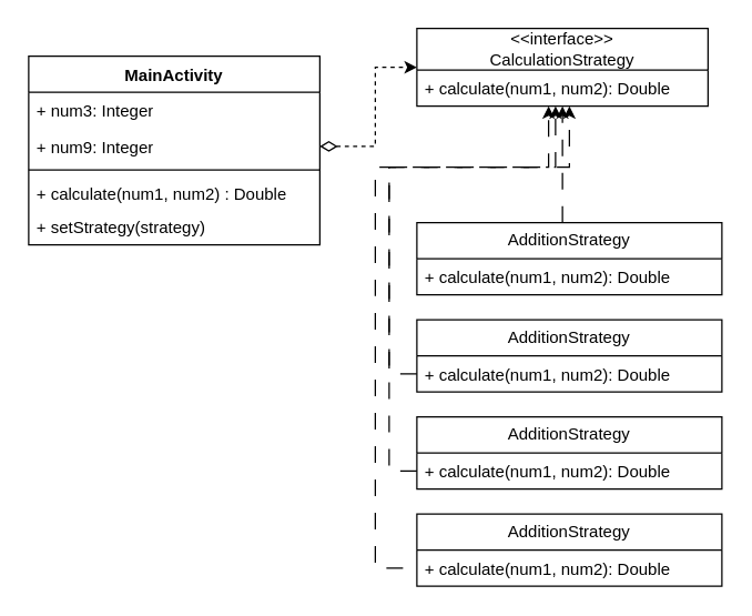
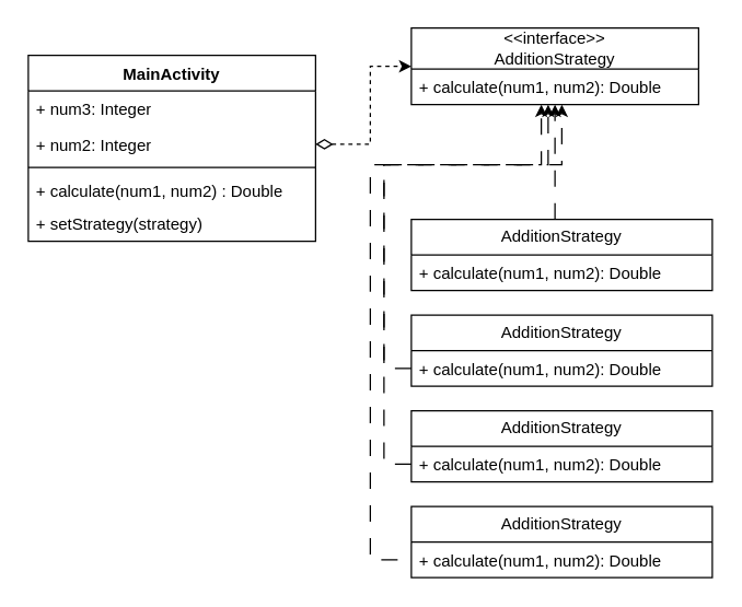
  <mxCell id="0" />
  <mxCell id="1" parent="0" />
  <mxCell id="2" value="MainActivity" style="swimlane;fontStyle=1;align=center;verticalAlign=top;childLayout=stackLayout;horizontal=1;startSize=26;horizontalStack=0;resizeParent=1;resizeParentMax=0;resizeLast=0;collapsible=1;marginBottom=0;whiteSpace=wrap;html=1;" vertex="1" parent="1"><mxGeometry x="20" y="40" width="210" height="136" as="geometry" /></mxCell>
  <mxCell id="3" value="+ num3: Integer" style="text;strokeColor=none;fillColor=none;align=left;verticalAlign=top;spacingLeft=4;spacingRight=4;overflow=hidden;rotatable=0;points=[[0,0.5],[1,0.5]];portConstraint=eastwest;whiteSpace=wrap;html=1;" vertex="1" parent="2"><mxGeometry y="26" width="210" height="26" as="geometry" /></mxCell>
- <mxCell id="4" value="+ num9: Integer" style="text;strokeColor=none;fillColor=none;align=left;verticalAlign=top;spacingLeft=4;spacingRight=4;overflow=hidden;rotatable=0;points=[[0,0.5],[1,0.5]];portConstraint=eastwest;whiteSpace=wrap;html=1;" vertex="1" parent="2"><mxGeometry y="52" width="210" height="26" as="geometry" /></mxCell>
+ <mxCell id="4" value="+ num2: Integer" style="text;strokeColor=none;fillColor=none;align=left;verticalAlign=top;spacingLeft=4;spacingRight=4;overflow=hidden;rotatable=0;points=[[0,0.5],[1,0.5]];portConstraint=eastwest;whiteSpace=wrap;html=1;" vertex="1" parent="2"><mxGeometry y="52" width="210" height="26" as="geometry" /></mxCell>
  <mxCell id="5" value="" style="line;strokeWidth=1;fillColor=none;align=left;verticalAlign=middle;spacingTop=-1;spacingLeft=3;spacingRight=3;rotatable=0;labelPosition=right;points=[];portConstraint=eastwest;strokeColor=inherit;" vertex="1" parent="2"><mxGeometry y="78" width="210" height="8" as="geometry" /></mxCell>
  <mxCell id="6" value="+ calculate(num1, num2) : Double" style="text;strokeColor=none;fillColor=none;align=left;verticalAlign=top;spacingLeft=4;spacingRight=4;overflow=hidden;rotatable=0;points=[[0,0.5],[1,0.5]];portConstraint=eastwest;whiteSpace=wrap;html=1;" vertex="1" parent="2"><mxGeometry y="86" width="210" height="24" as="geometry" /></mxCell>
  <mxCell id="7" value="+ setStrategy(strategy&lt;span style=&quot;background-color: initial;&quot;&gt;)&lt;/span&gt;" style="text;strokeColor=none;fillColor=none;align=left;verticalAlign=top;spacingLeft=4;spacingRight=4;overflow=hidden;rotatable=0;points=[[0,0.5],[1,0.5]];portConstraint=eastwest;whiteSpace=wrap;html=1;" vertex="1" parent="2"><mxGeometry y="110" width="210" height="26" as="geometry" /></mxCell>
- <mxCell id="8" value="&lt;div&gt;&amp;lt;&amp;lt;interface&amp;gt;&amp;gt;&lt;/div&gt;&lt;div&gt;CalculationStrategy&lt;/div&gt;" style="swimlane;fontStyle=0;childLayout=stackLayout;horizontal=1;startSize=30;fillColor=none;horizontalStack=0;resizeParent=1;resizeParentMax=0;resizeLast=0;collapsible=1;marginBottom=0;whiteSpace=wrap;html=1;" vertex="1" parent="1"><mxGeometry x="300" y="20" width="210" height="56" as="geometry" /></mxCell>
+ <mxCell id="8" value="&lt;div&gt;&amp;lt;&amp;lt;interface&amp;gt;&amp;gt;&lt;/div&gt;&lt;div&gt;AdditionStrategy&lt;/div&gt;" style="swimlane;fontStyle=0;childLayout=stackLayout;horizontal=1;startSize=30;fillColor=none;horizontalStack=0;resizeParent=1;resizeParentMax=0;resizeLast=0;collapsible=1;marginBottom=0;whiteSpace=wrap;html=1;" vertex="1" parent="1"><mxGeometry x="300" y="20" width="210" height="56" as="geometry" /></mxCell>
  <mxCell id="9" value="+ calculate(num1, num2): Double" style="text;strokeColor=none;fillColor=none;align=left;verticalAlign=top;spacingLeft=4;spacingRight=4;overflow=hidden;rotatable=0;points=[[0,0.5],[1,0.5]];portConstraint=eastwest;whiteSpace=wrap;html=1;" vertex="1" parent="8"><mxGeometry y="30" width="210" height="26" as="geometry" /></mxCell>
  <mxCell id="10" style="edgeStyle=orthogonalEdgeStyle;rounded=0;orthogonalLoop=1;jettySize=auto;html=1;startArrow=diamondThin;startFill=0;strokeWidth=1;jumpSize=13;targetPerimeterSpacing=0;endSize=6;startSize=10;dashed=1;" edge="1" parent="1" source="4" target="8"><mxGeometry relative="1" as="geometry"><Array as="points"><mxPoint x="270" y="105" /><mxPoint x="270" y="48" /></Array></mxGeometry></mxCell>
  <mxCell id="11" style="edgeStyle=orthogonalEdgeStyle;rounded=0;orthogonalLoop=1;jettySize=auto;html=1;dashed=1;dashPattern=12 12;" edge="1" parent="1" source="12" target="8"><mxGeometry relative="1" as="geometry"><Array as="points"><mxPoint x="405" y="130" /><mxPoint x="405" y="130" /></Array></mxGeometry></mxCell>
  <mxCell id="12" value="AdditionStrategy" style="swimlane;fontStyle=0;childLayout=stackLayout;horizontal=1;startSize=26;fillColor=none;horizontalStack=0;resizeParent=1;resizeParentMax=0;resizeLast=0;collapsible=1;marginBottom=0;whiteSpace=wrap;html=1;" vertex="1" parent="1"><mxGeometry x="300" y="160" width="220" height="52" as="geometry" /></mxCell>
  <mxCell id="13" value="+ calculate(num1, num2): Double" style="text;strokeColor=none;fillColor=none;align=left;verticalAlign=top;spacingLeft=4;spacingRight=4;overflow=hidden;rotatable=0;points=[[0,0.5],[1,0.5]];portConstraint=eastwest;whiteSpace=wrap;html=1;" vertex="1" parent="12"><mxGeometry y="26" width="220" height="26" as="geometry" /></mxCell>
  <mxCell id="14" value="AdditionStrategy" style="swimlane;fontStyle=0;childLayout=stackLayout;horizontal=1;startSize=26;fillColor=none;horizontalStack=0;resizeParent=1;resizeParentMax=0;resizeLast=0;collapsible=1;marginBottom=0;whiteSpace=wrap;html=1;" vertex="1" parent="1"><mxGeometry x="300" y="230" width="220" height="52" as="geometry" /></mxCell>
  <mxCell id="15" value="+ calculate(num1, num2): Double" style="text;strokeColor=none;fillColor=none;align=left;verticalAlign=top;spacingLeft=4;spacingRight=4;overflow=hidden;rotatable=0;points=[[0,0.5],[1,0.5]];portConstraint=eastwest;whiteSpace=wrap;html=1;" vertex="1" parent="14"><mxGeometry y="26" width="220" height="26" as="geometry" /></mxCell>
  <mxCell id="16" value="AdditionStrategy" style="swimlane;fontStyle=0;childLayout=stackLayout;horizontal=1;startSize=26;fillColor=none;horizontalStack=0;resizeParent=1;resizeParentMax=0;resizeLast=0;collapsible=1;marginBottom=0;whiteSpace=wrap;html=1;" vertex="1" parent="1"><mxGeometry x="300" y="300" width="220" height="52" as="geometry" /></mxCell>
  <mxCell id="17" value="+ calculate(num1, num2): Double" style="text;strokeColor=none;fillColor=none;align=left;verticalAlign=top;spacingLeft=4;spacingRight=4;overflow=hidden;rotatable=0;points=[[0,0.5],[1,0.5]];portConstraint=eastwest;whiteSpace=wrap;html=1;" vertex="1" parent="16"><mxGeometry y="26" width="220" height="26" as="geometry" /></mxCell>
  <mxCell id="18" value="AdditionStrategy" style="swimlane;fontStyle=0;childLayout=stackLayout;horizontal=1;startSize=26;fillColor=none;horizontalStack=0;resizeParent=1;resizeParentMax=0;resizeLast=0;collapsible=1;marginBottom=0;whiteSpace=wrap;html=1;" vertex="1" parent="1"><mxGeometry x="300" y="370" width="220" height="52" as="geometry" /></mxCell>
  <mxCell id="19" value="+ calculate(num1, num2): Double" style="text;strokeColor=none;fillColor=none;align=left;verticalAlign=top;spacingLeft=4;spacingRight=4;overflow=hidden;rotatable=0;points=[[0,0.5],[1,0.5]];portConstraint=eastwest;whiteSpace=wrap;html=1;" vertex="1" parent="18"><mxGeometry y="26" width="220" height="26" as="geometry" /></mxCell>
  <mxCell id="20" style="edgeStyle=orthogonalEdgeStyle;rounded=0;orthogonalLoop=1;jettySize=auto;html=1;dashed=1;dashPattern=12 12;" edge="1" parent="1" source="15" target="8"><mxGeometry relative="1" as="geometry"><Array as="points"><mxPoint x="280" y="269" /><mxPoint x="280" y="120" /><mxPoint x="400" y="120" /></Array></mxGeometry></mxCell>
  <mxCell id="21" style="edgeStyle=orthogonalEdgeStyle;rounded=0;orthogonalLoop=1;jettySize=auto;html=1;dashed=1;dashPattern=12 12;" edge="1" parent="1" source="17" target="8"><mxGeometry relative="1" as="geometry"><Array as="points"><mxPoint x="280" y="339" /><mxPoint x="280" y="120" /><mxPoint x="410" y="120" /></Array></mxGeometry></mxCell>
  <mxCell id="22" style="edgeStyle=orthogonalEdgeStyle;rounded=0;orthogonalLoop=1;jettySize=auto;html=1;dashed=1;dashPattern=12 12;" edge="1" parent="1"><mxGeometry relative="1" as="geometry"><mxPoint x="290" y="409" as="sourcePoint" /><mxPoint x="395" y="76" as="targetPoint" /><Array as="points"><mxPoint x="270" y="409" /><mxPoint x="270" y="120" /><mxPoint x="395" y="120" /></Array></mxGeometry></mxCell>
